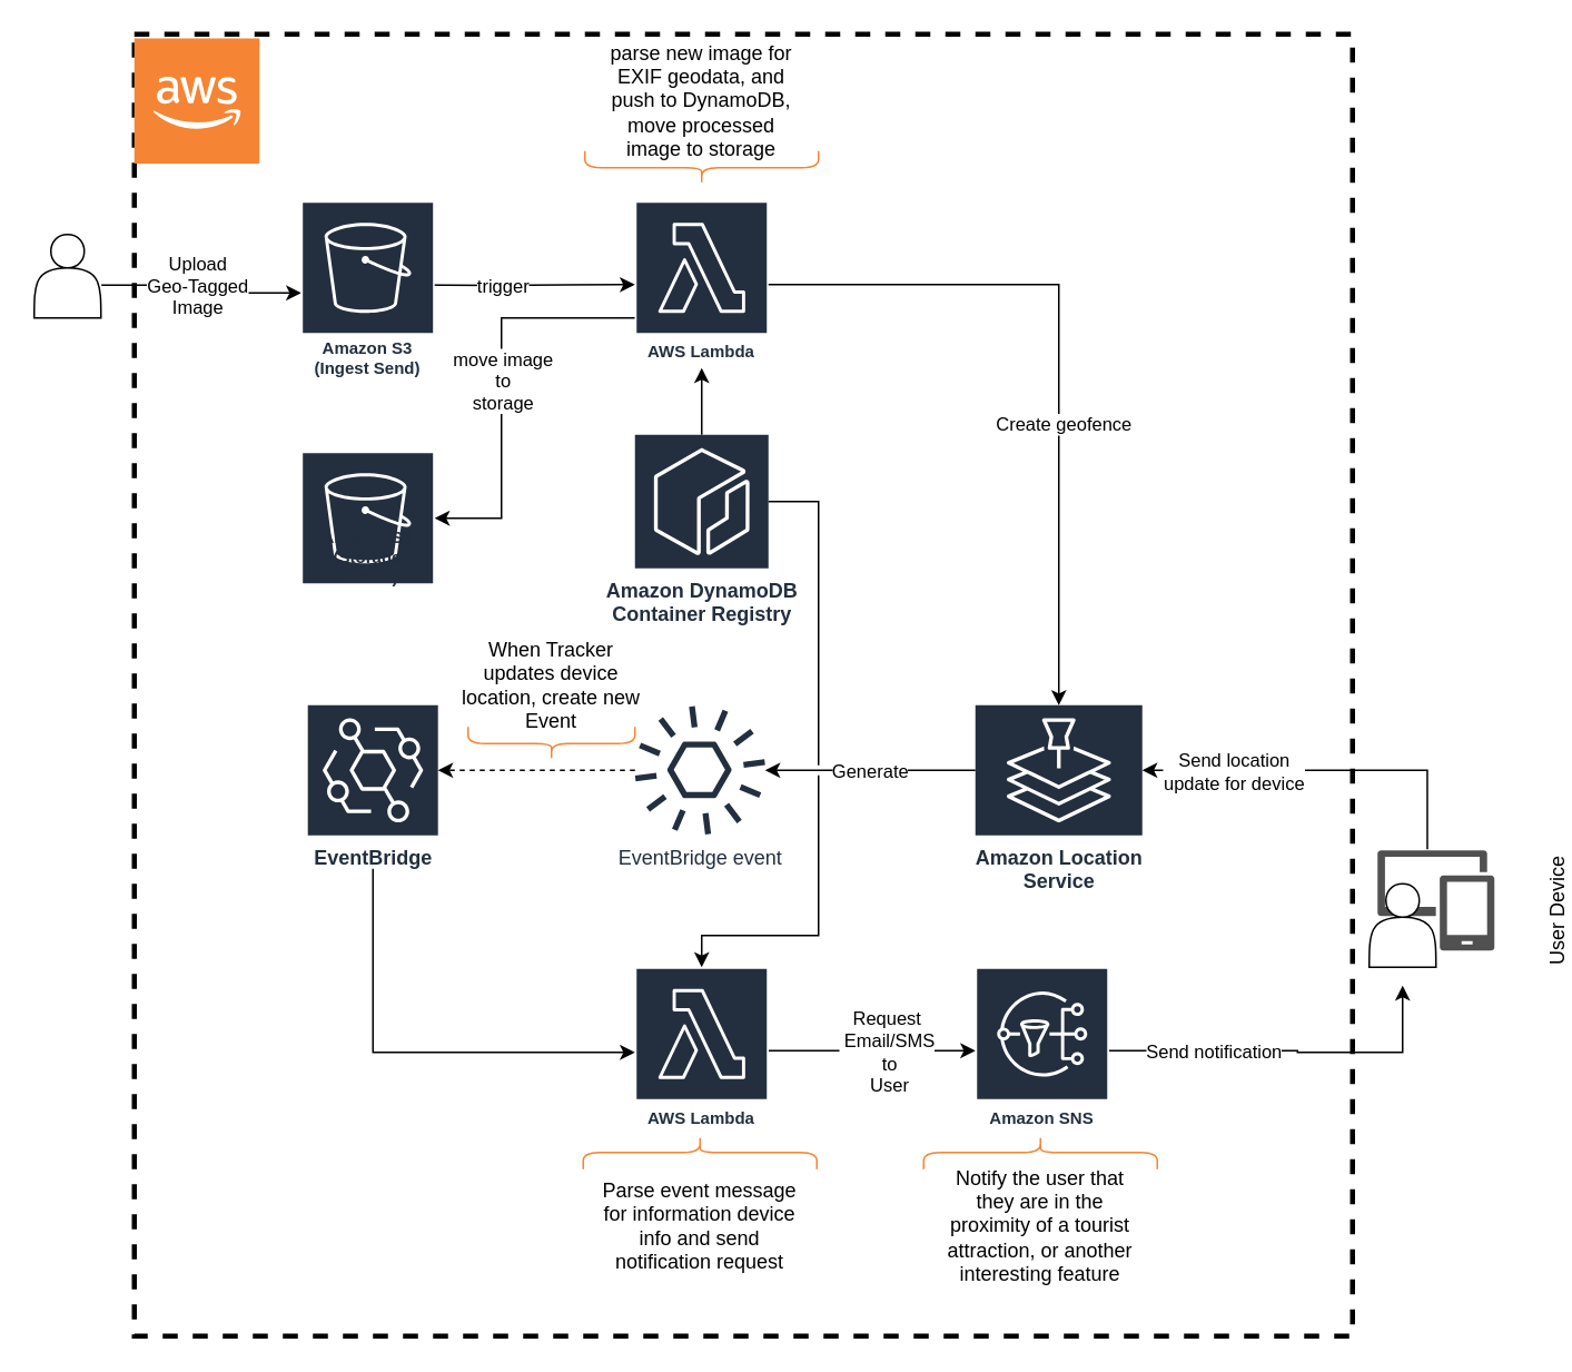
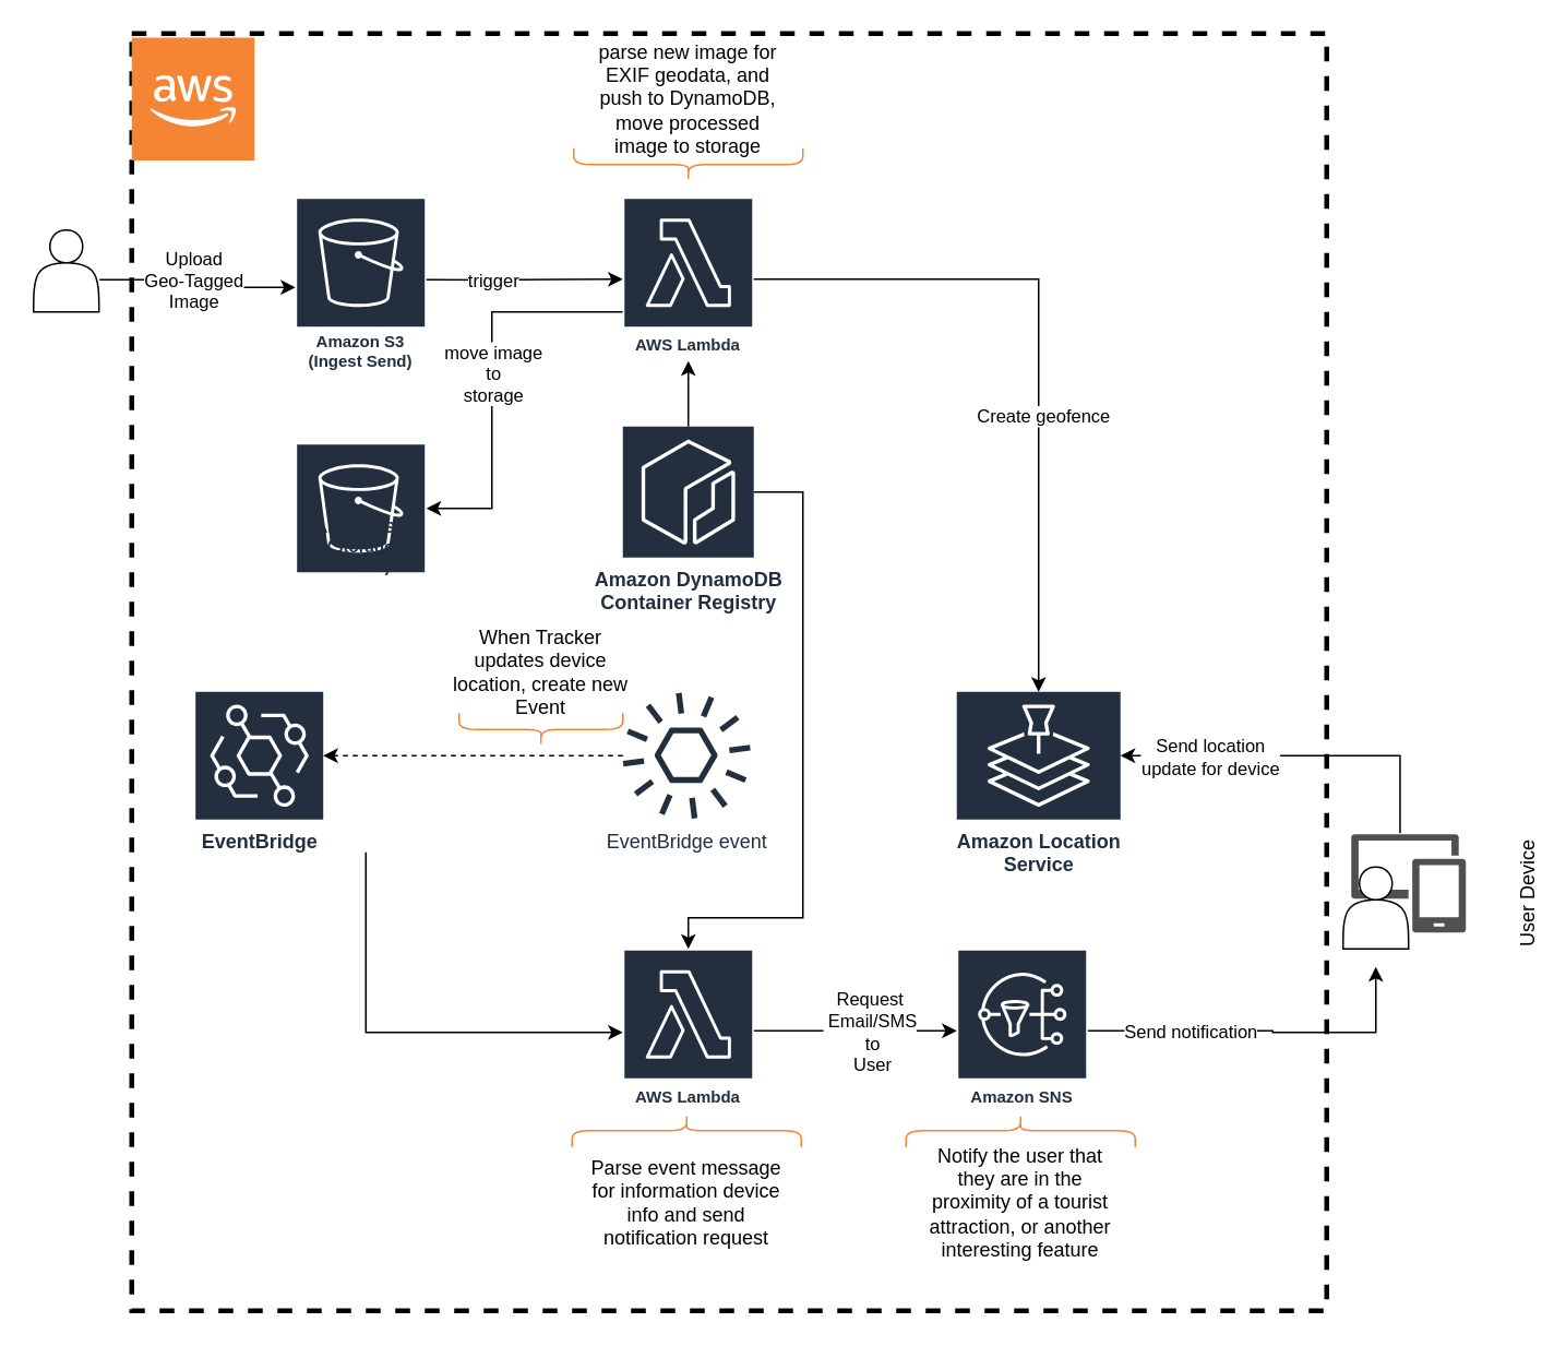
  <mxCell id="0" />
  <mxCell id="1" parent="0" />
  <mxCell id="2" value="" style="rounded=0;whiteSpace=wrap;html=1;dashed=1;strokeWidth=3;" vertex="1" parent="1"><mxGeometry x="80" y="20" width="730" height="780" as="geometry" /></mxCell>
  <mxCell id="3" style="edgeStyle=orthogonalEdgeStyle;rounded=0;orthogonalLoop=1;jettySize=auto;html=1;exitX=1.007;exitY=0.606;exitDx=0;exitDy=0;exitPerimeter=0;" parent="1" source="5" target="8" edge="1"><mxGeometry relative="1" as="geometry"><mxPoint x="-180" y="170" as="sourcePoint" /></mxGeometry></mxCell>
  <mxCell id="4" value="Upload &lt;br&gt;Geo-Tagged &lt;br&gt;Image" style="edgeLabel;html=1;align=center;verticalAlign=middle;resizable=0;points=[];" parent="3" vertex="1" connectable="0"><mxGeometry x="-0.253" y="-5" relative="1" as="geometry"><mxPoint x="11" y="-5" as="offset" /></mxGeometry></mxCell>
  <mxCell id="5" value="" style="shape=actor;whiteSpace=wrap;html=1;" parent="1" vertex="1"><mxGeometry x="20" y="140" width="40" height="50" as="geometry" /></mxCell>
  <mxCell id="6" style="edgeStyle=orthogonalEdgeStyle;rounded=0;orthogonalLoop=1;jettySize=auto;html=1;" parent="1" target="11" edge="1"><mxGeometry relative="1" as="geometry"><mxPoint x="210" y="170" as="sourcePoint" /><mxPoint x="290" y="170" as="targetPoint" /></mxGeometry></mxCell>
  <mxCell id="7" value="trigger" style="edgeLabel;html=1;align=center;verticalAlign=middle;resizable=0;points=[];" parent="6" vertex="1" connectable="0"><mxGeometry x="0.087" y="-2" relative="1" as="geometry"><mxPoint x="-2" y="-2" as="offset" /></mxGeometry></mxCell>
  <mxCell id="8" value="Amazon S3 (Ingest Send)" style="sketch=0;outlineConnect=0;fontColor=#232F3E;gradientColor=none;strokeColor=#ffffff;fillColor=#232F3E;dashed=0;verticalLabelPosition=middle;verticalAlign=bottom;align=center;html=1;whiteSpace=wrap;fontSize=10;fontStyle=1;spacing=3;shape=mxgraph.aws4.productIcon;prIcon=mxgraph.aws4.s3;" parent="1" vertex="1"><mxGeometry x="179.97" y="120" width="80" height="110" as="geometry" /></mxCell>
  <mxCell id="9" style="edgeStyle=orthogonalEdgeStyle;rounded=0;orthogonalLoop=1;jettySize=auto;html=1;" parent="1" target="22" edge="1"><mxGeometry relative="1" as="geometry"><mxPoint x="380" y="190" as="sourcePoint" /><mxPoint x="210" y="290" as="targetPoint" /><Array as="points"><mxPoint x="300" y="190" /><mxPoint x="300" y="310" /></Array></mxGeometry></mxCell>
  <mxCell id="10" value="move image &lt;br&gt;to &lt;br&gt;storage" style="edgeLabel;html=1;align=center;verticalAlign=middle;resizable=0;points=[];" parent="9" vertex="1" connectable="0"><mxGeometry x="-0.054" y="2" relative="1" as="geometry"><mxPoint x="-2" y="3" as="offset" /></mxGeometry></mxCell>
  <mxCell id="11" value="AWS Lambda" style="sketch=0;outlineConnect=0;fontColor=#232F3E;gradientColor=none;strokeColor=#ffffff;fillColor=#232F3E;dashed=0;verticalLabelPosition=middle;verticalAlign=bottom;align=center;html=1;whiteSpace=wrap;fontSize=10;fontStyle=1;spacing=3;shape=mxgraph.aws4.productIcon;prIcon=mxgraph.aws4.lambda;" parent="1" vertex="1"><mxGeometry x="380" y="120" width="80" height="100" as="geometry" /></mxCell>
  <mxCell id="12" value="&lt;div align=&quot;center&quot;&gt;parse new image for EXIF geodata, and push to DynamoDB, move processed image to storage&lt;/div&gt;" style="text;html=1;strokeColor=none;fillColor=none;align=center;verticalAlign=middle;whiteSpace=wrap;rounded=0;" parent="1" vertex="1"><mxGeometry x="360" y="40" width="120" height="40" as="geometry" /></mxCell>
- <mxCell id="13" style="edgeStyle=orthogonalEdgeStyle;rounded=0;orthogonalLoop=1;jettySize=auto;html=1;" edge="1" parent="1" source="15" target="26"><mxGeometry relative="1" as="geometry" /></mxCell>
- <mxCell id="14" value="Generate" style="edgeLabel;html=1;align=center;verticalAlign=middle;resizable=0;points=[];" vertex="1" connectable="0" parent="13"><mxGeometry x="0.443" y="3" relative="1" as="geometry"><mxPoint x="27" y="-3" as="offset" /></mxGeometry></mxCell>
  <mxCell id="15" value="&lt;b&gt;Amazon Location&lt;br&gt;Service&lt;br&gt;&lt;/b&gt;" style="sketch=0;points=[[0,0,0],[0.25,0,0],[0.5,0,0],[0.75,0,0],[1,0,0],[0,1,0],[0.25,1,0],[0.5,1,0],[0.75,1,0],[1,1,0],[0,0.25,0],[0,0.5,0],[0,0.75,0],[1,0.25,0],[1,0.5,0],[1,0.75,0]];outlineConnect=0;fontColor=#232F3E;fillColor=#232F3E;strokeColor=#ffffff;dashed=0;verticalLabelPosition=bottom;verticalAlign=top;align=center;html=1;fontSize=12;fontStyle=0;aspect=fixed;shape=mxgraph.aws4.resourceIcon;resIcon=mxgraph.aws4.location_service;" parent="1" vertex="1"><mxGeometry x="584" y="422" width="100" height="78" as="geometry" /></mxCell>
  <mxCell id="16" value="" style="shape=curlyBracket;whiteSpace=wrap;html=1;rounded=1;flipH=1;labelPosition=right;verticalLabelPosition=middle;align=left;verticalAlign=middle;rotation=-90;fillColor=#F58534;strokeColor=#F58534;fontColor=#000000;" parent="1" vertex="1"><mxGeometry x="409" y="620" width="20" height="140" as="geometry" /></mxCell>
  <mxCell id="17" style="edgeStyle=orthogonalEdgeStyle;rounded=0;orthogonalLoop=1;jettySize=auto;html=1;" edge="1" parent="1" source="19"><mxGeometry relative="1" as="geometry"><mxPoint x="840" y="590" as="targetPoint" /><Array as="points"><mxPoint x="777" y="629" /><mxPoint x="777" y="630" /><mxPoint x="840" y="630" /></Array></mxGeometry></mxCell>
  <mxCell id="18" value="Send notification" style="edgeLabel;html=1;align=center;verticalAlign=middle;resizable=0;points=[];" vertex="1" connectable="0" parent="17"><mxGeometry x="-0.606" y="1" relative="1" as="geometry"><mxPoint x="19" y="1" as="offset" /></mxGeometry></mxCell>
  <mxCell id="19" value="Amazon SNS" style="sketch=0;outlineConnect=0;fontColor=#232F3E;gradientColor=none;strokeColor=#ffffff;fillColor=#232F3E;dashed=0;verticalLabelPosition=middle;verticalAlign=bottom;align=center;html=1;whiteSpace=wrap;fontSize=10;fontStyle=1;spacing=3;shape=mxgraph.aws4.productIcon;prIcon=mxgraph.aws4.sns;" parent="1" vertex="1"><mxGeometry x="584" y="579" width="80" height="100" as="geometry" /></mxCell>
  <mxCell id="20" value="" style="edgeStyle=orthogonalEdgeStyle;rounded=0;orthogonalLoop=1;jettySize=auto;html=1;" parent="1" source="11" target="15" edge="1"><mxGeometry relative="1" as="geometry"><mxPoint x="578" y="175" as="targetPoint" /><mxPoint x="460" y="170" as="sourcePoint" /></mxGeometry></mxCell>
  <mxCell id="21" value="Create geofence" style="edgeLabel;html=1;align=center;verticalAlign=middle;resizable=0;points=[];" vertex="1" connectable="0" parent="20"><mxGeometry x="0.206" y="2" relative="1" as="geometry"><mxPoint as="offset" /></mxGeometry></mxCell>
  <mxCell id="22" value="Amazon S3 (Storage Bucket)" style="sketch=0;outlineConnect=0;fontColor=#232F3E;gradientColor=none;strokeColor=#ffffff;fillColor=#232F3E;dashed=0;verticalLabelPosition=middle;verticalAlign=bottom;align=center;html=1;whiteSpace=wrap;fontSize=10;fontStyle=1;spacing=3;shape=mxgraph.aws4.productIcon;prIcon=mxgraph.aws4.s3;" parent="1" vertex="1"><mxGeometry x="179.97" y="270" width="80" height="85" as="geometry" /></mxCell>
  <mxCell id="23" style="edgeStyle=orthogonalEdgeStyle;rounded=0;orthogonalLoop=1;jettySize=auto;html=1;entryX=0;entryY=0.51;entryDx=0;entryDy=0;entryPerimeter=0;" edge="1" parent="1" target="30"><mxGeometry relative="1" as="geometry"><mxPoint x="223" y="520" as="sourcePoint" /><mxPoint x="224" y="579" as="targetPoint" /><Array as="points"><mxPoint x="223" y="630" /></Array></mxGeometry></mxCell>
- <mxCell id="24" value="&lt;b&gt;EventBridge&lt;/b&gt;" style="sketch=0;points=[[0,0,0],[0.25,0,0],[0.5,0,0],[0.75,0,0],[1,0,0],[0,1,0],[0.25,1,0],[0.5,1,0],[0.75,1,0],[1,1,0],[0,0.25,0],[0,0.5,0],[0,0.75,0],[1,0.25,0],[1,0.5,0],[1,0.75,0]];outlineConnect=0;fontColor=#232F3E;fillColor=#232F3E;strokeColor=#ffffff;dashed=0;verticalLabelPosition=bottom;verticalAlign=top;align=center;html=1;fontSize=12;fontStyle=0;aspect=fixed;shape=mxgraph.aws4.resourceIcon;resIcon=mxgraph.aws4.eventbridge;" parent="1" vertex="1"><mxGeometry x="183.97" y="422" width="78" height="78" as="geometry" /></mxCell>
+ <mxCell id="24" value="&lt;b&gt;EventBridge&lt;/b&gt;" style="sketch=0;points=[[0,0,0],[0.25,0,0],[0.5,0,0],[0.75,0,0],[1,0,0],[0,1,0],[0.25,1,0],[0.5,1,0],[0.75,1,0],[1,1,0],[0,0.25,0],[0,0.5,0],[0,0.75,0],[1,0.25,0],[1,0.5,0],[1,0.75,0]];outlineConnect=0;fontColor=#232F3E;fillColor=#232F3E;strokeColor=#ffffff;dashed=0;verticalLabelPosition=bottom;verticalAlign=top;align=center;html=1;fontSize=12;fontStyle=0;aspect=fixed;shape=mxgraph.aws4.resourceIcon;resIcon=mxgraph.aws4.eventbridge;" parent="1" vertex="1"><mxGeometry x="118.97" y="422" width="78" height="78" as="geometry" /></mxCell>
  <mxCell id="25" style="edgeStyle=orthogonalEdgeStyle;rounded=0;orthogonalLoop=1;jettySize=auto;html=1;dashed=1;" edge="1" parent="1" source="26" target="24"><mxGeometry relative="1" as="geometry" /></mxCell>
  <mxCell id="26" value="EventBridge event" style="sketch=0;outlineConnect=0;fontColor=#232F3E;gradientColor=none;fillColor=#232F3E;strokeColor=none;dashed=0;verticalLabelPosition=bottom;verticalAlign=top;align=center;html=1;fontSize=12;fontStyle=0;aspect=fixed;pointerEvents=1;shape=mxgraph.aws4.event;" parent="1" vertex="1"><mxGeometry x="380" y="422" width="78" height="78" as="geometry" /></mxCell>
  <mxCell id="27" value="&lt;div align=&quot;center&quot;&gt;When Tracker updates device location, create new Event&lt;/div&gt;" style="text;html=1;strokeColor=none;fillColor=none;align=center;verticalAlign=middle;whiteSpace=wrap;rounded=0;" parent="1" vertex="1"><mxGeometry x="270" y="390" width="120" height="40" as="geometry" /></mxCell>
  <mxCell id="28" style="edgeStyle=orthogonalEdgeStyle;rounded=0;orthogonalLoop=1;jettySize=auto;html=1;" edge="1" parent="1" source="30" target="19"><mxGeometry relative="1" as="geometry" /></mxCell>
  <mxCell id="29" value="Request&lt;br&gt;&amp;nbsp;Email/SMS&lt;br&gt;&amp;nbsp;to&lt;br&gt;&amp;nbsp;User" style="edgeLabel;html=1;align=center;verticalAlign=middle;resizable=0;points=[];" vertex="1" connectable="0" parent="28"><mxGeometry x="0.296" y="2" relative="1" as="geometry"><mxPoint x="-10" y="2" as="offset" /></mxGeometry></mxCell>
  <mxCell id="30" value="AWS Lambda" style="sketch=0;outlineConnect=0;fontColor=#232F3E;gradientColor=none;strokeColor=#ffffff;fillColor=#232F3E;dashed=0;verticalLabelPosition=middle;verticalAlign=bottom;align=center;html=1;whiteSpace=wrap;fontSize=10;fontStyle=1;spacing=3;shape=mxgraph.aws4.productIcon;prIcon=mxgraph.aws4.lambda;" parent="1" vertex="1"><mxGeometry x="380" y="579" width="80" height="100" as="geometry" /></mxCell>
  <mxCell id="31" value="&lt;div align=&quot;center&quot;&gt;Parse event message for information device info and send notification request&lt;/div&gt;" style="text;html=1;strokeColor=none;fillColor=none;align=center;verticalAlign=middle;whiteSpace=wrap;rounded=0;" parent="1" vertex="1"><mxGeometry x="359" y="679" width="120" height="110" as="geometry" /></mxCell>
  <mxCell id="32" value="&lt;div align=&quot;center&quot;&gt;Notify the user that they are in the proximity of a tourist attraction, or another interesting feature&lt;/div&gt;" style="text;html=1;strokeColor=none;fillColor=none;align=center;verticalAlign=middle;whiteSpace=wrap;rounded=0;" parent="1" vertex="1"><mxGeometry x="563" y="714" width="120" height="40" as="geometry" /></mxCell>
  <mxCell id="33" style="edgeStyle=orthogonalEdgeStyle;rounded=0;orthogonalLoop=1;jettySize=auto;html=1;" edge="1" parent="1" source="35" target="11"><mxGeometry relative="1" as="geometry" /></mxCell>
  <mxCell id="34" style="edgeStyle=orthogonalEdgeStyle;rounded=0;orthogonalLoop=1;jettySize=auto;html=1;jumpStyle=gap;" edge="1" parent="1"><mxGeometry relative="1" as="geometry"><mxPoint x="460" y="300" as="sourcePoint" /><mxPoint x="420" y="579" as="targetPoint" /><Array as="points"><mxPoint x="490" y="300" /><mxPoint x="490" y="560" /><mxPoint x="420" y="560" /></Array></mxGeometry></mxCell>
  <mxCell id="35" value="&lt;b&gt;Amazon DynamoDB&lt;br&gt;Container Registry&lt;/b&gt;" style="sketch=0;points=[[0,0,0],[0.25,0,0],[0.5,0,0],[0.75,0,0],[1,0,0],[0,1,0],[0.25,1,0],[0.5,1,0],[0.75,1,0],[1,1,0],[0,0.25,0],[0,0.5,0],[0,0.75,0],[1,0.25,0],[1,0.5,0],[1,0.75,0]];outlineConnect=0;fontColor=#232F3E;fillColor=#232F3E;strokeColor=#ffffff;dashed=0;verticalLabelPosition=bottom;verticalAlign=top;align=center;html=1;fontSize=12;fontStyle=0;aspect=fixed;shape=mxgraph.aws4.resourceIcon;resIcon=mxgraph.aws4.ecr;" parent="1" vertex="1"><mxGeometry x="380" y="260" width="80" height="80" as="geometry" /></mxCell>
  <mxCell id="36" value="" style="outlineConnect=0;dashed=0;verticalLabelPosition=bottom;verticalAlign=top;align=center;html=1;shape=mxgraph.aws3.cloud_2;fillColor=#F58534;gradientColor=none;" vertex="1" parent="1"><mxGeometry x="80" y="22.5" width="75" height="75" as="geometry" /></mxCell>
  <mxCell id="37" value="" style="shape=curlyBracket;whiteSpace=wrap;html=1;rounded=1;flipH=1;labelPosition=right;verticalLabelPosition=middle;align=left;verticalAlign=middle;rotation=-90;fillColor=#F58534;strokeColor=#F58534;fontColor=#000000;" vertex="1" parent="1"><mxGeometry x="613" y="620" width="20" height="140" as="geometry" /></mxCell>
  <mxCell id="38" style="edgeStyle=orthogonalEdgeStyle;rounded=0;orthogonalLoop=1;jettySize=auto;html=1;exitX=0.5;exitY=1;exitDx=0;exitDy=0;" edge="1" parent="1" source="32" target="32"><mxGeometry relative="1" as="geometry" /></mxCell>
  <mxCell id="39" value="" style="shape=curlyBracket;whiteSpace=wrap;html=1;rounded=1;flipH=1;labelPosition=right;verticalLabelPosition=middle;align=left;verticalAlign=middle;rotation=90;fillColor=#F58534;strokeColor=#F58534;size=0.5;" vertex="1" parent="1"><mxGeometry x="320" y="395" width="20" height="100" as="geometry" /></mxCell>
  <mxCell id="40" value="" style="shape=curlyBracket;whiteSpace=wrap;html=1;rounded=1;flipH=1;labelPosition=right;verticalLabelPosition=middle;align=left;verticalAlign=middle;rotation=90;fillColor=#F58534;strokeColor=#F58534;fontColor=#000000;" vertex="1" parent="1"><mxGeometry x="410" y="30" width="20" height="140" as="geometry" /></mxCell>
  <mxCell id="41" value="User Device" style="group;verticalAlign=middle;horizontal=0;labelPosition=right;verticalLabelPosition=middle;align=left;" vertex="1" connectable="0" parent="1"><mxGeometry x="820" y="509" width="75" height="70" as="geometry" /></mxCell>
  <mxCell id="42" value="&lt;div style=&quot;text-align: justify;&quot;&gt;&lt;br&gt;&lt;/div&gt;" style="sketch=0;pointerEvents=1;shadow=0;dashed=0;html=1;strokeColor=none;labelPosition=center;verticalLabelPosition=bottom;verticalAlign=bottom;align=right;fillColor=#505050;shape=mxgraph.mscae.intune.device_group" parent="41" vertex="1"><mxGeometry x="5" width="70" height="60" as="geometry" /></mxCell>
  <mxCell id="43" value="" style="shape=actor;whiteSpace=wrap;html=1;" parent="41" vertex="1"><mxGeometry y="20" width="40" height="50" as="geometry" /></mxCell>
  <mxCell id="44" style="edgeStyle=orthogonalEdgeStyle;rounded=0;orthogonalLoop=1;jettySize=auto;html=1;exitX=0.426;exitY=-0.011;exitDx=0;exitDy=0;exitPerimeter=0;entryX=1;entryY=0.5;entryDx=0;entryDy=0;entryPerimeter=0;" edge="1" parent="1" source="42" target="15"><mxGeometry relative="1" as="geometry" /></mxCell>
  <mxCell id="45" value="Send location &lt;br&gt;update for device" style="edgeLabel;html=1;align=center;verticalAlign=middle;resizable=0;points=[];" vertex="1" connectable="0" parent="44"><mxGeometry x="-0.24" y="-1" relative="1" as="geometry"><mxPoint x="-81" y="1" as="offset" /></mxGeometry></mxCell>
